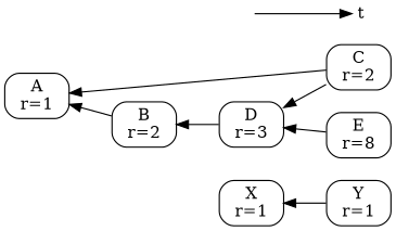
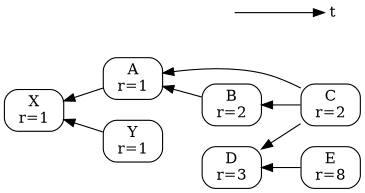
  digraph {
    rankdir=RL
    splines=true
    node [shape=Mrecord]
    n1 [label="X\nr=1"]
    n2 [label="A\nr=1"]
    n3 [label="Y\nr=1"]
    n4 [label="B\nr=2"]
    n5 [label="C\nr=2"]
    n6 [label="D\nr=3"]
    n7 [label="E\nr=8"]
    " t" [shape=plain]
    " " [shape=plain]
    subgraph sub_1 {
      n1
      n2
      n3
      n4
      n5
      n6
      n7
    }
    subgraph sub_2 {
      " t"
      " "
    }
+   n2 -> n1
    n3 -> n1
    n4 -> n2
    n5 -> n2
    n5 -> n6
-   n6 -> n4
+   n5 -> n4
    n7 -> n6
    " t" -> " " [dir=back]
  }
